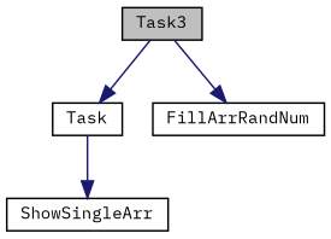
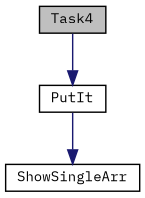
  digraph {
    fontname="IBM Plex Mono"
    rankdir=TB
    node [color=black fillcolor=white fontname="IBM Plex Mono" fontsize=10 shape=record style=filled]
    edge [color=midnightblue fontname="IBM Plex Mono" fontsize=10 labelfontname=Helvetica labelfontsize=10 style=solid]
-   n1 [fillcolor=grey75 fontcolor=black height=0.2 label=Task3 width=0.4]
-   n2 [height=0.2 label=Task width=0.4]
-   n3 [height=0.2 label=FillArrRandNum width=0.4]
+   n1 [fillcolor=grey75 fontcolor=black height=0.2 label=Task4 width=0.4]
+   n2 [height=0.2 label=PutIt width=0.4]
    n4 [height=0.2 label=ShowSingleArr width=0.4]
    n1 -> n2
-   n1 -> n3
    n2 -> n4
  }
